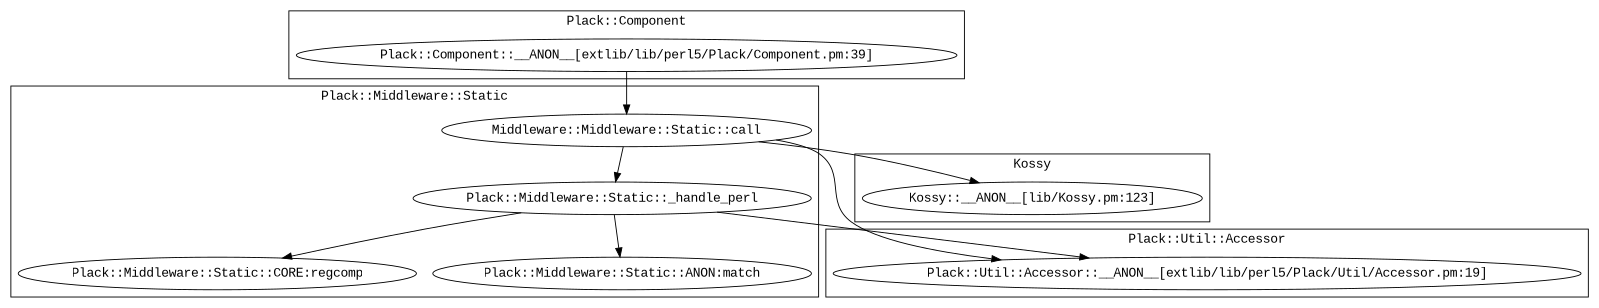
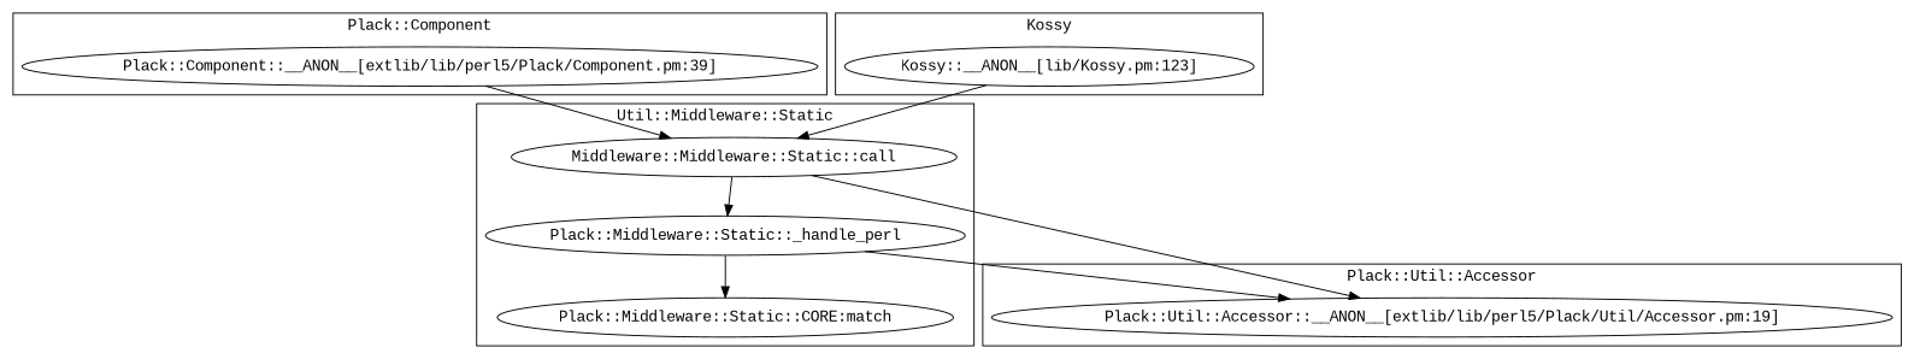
  digraph {
    fontname="Liberation Mono"
    node [fontname="Liberation Mono"]
    edge [fontname="Liberation Mono"]
    "Plack::Util::Accessor::__ANON__[extlib/lib/perl5/Plack/Util/Accessor.pm:19]"
    n2 [label="Plack::Middleware::Static::_handle_perl"]
-   "Plack::Middleware::Static::CORE:regcomp"
    n4 [label="Middleware::Middleware::Static::call"]
-   "Plack::Middleware::Static::CORE:match" [label="Plack::Middleware::Static::ANON:match"]
+   "Plack::Middleware::Static::CORE:match"
    "Plack::Component::__ANON__[extlib/lib/perl5/Plack/Component.pm:39]"
    "Kossy::__ANON__[lib/Kossy.pm:123]"
    subgraph cluster_1 {
      label="Plack::Util::Accessor"
      "Plack::Util::Accessor::__ANON__[extlib/lib/perl5/Plack/Util/Accessor.pm:19]"
    }
    subgraph cluster_2 {
-     label="Plack::Middleware::Static"
+     label="Util::Middleware::Static"
      n2
-     "Plack::Middleware::Static::CORE:regcomp"
      n4
      "Plack::Middleware::Static::CORE:match"
    }
    subgraph cluster_3 {
      label="Plack::Component"
      "Plack::Component::__ANON__[extlib/lib/perl5/Plack/Component.pm:39]"
    }
    subgraph cluster_4 {
      label=Kossy
      "Kossy::__ANON__[lib/Kossy.pm:123]"
    }
    n2 -> "Plack::Util::Accessor::__ANON__[extlib/lib/perl5/Plack/Util/Accessor.pm:19]"
-   n2 -> "Plack::Middleware::Static::CORE:regcomp"
    n2 -> "Plack::Middleware::Static::CORE:match"
    n4 -> "Plack::Util::Accessor::__ANON__[extlib/lib/perl5/Plack/Util/Accessor.pm:19]"
    n4 -> n2
-   n4 -> "Kossy::__ANON__[lib/Kossy.pm:123]"
+   "Kossy::__ANON__[lib/Kossy.pm:123]" -> n4
    "Plack::Component::__ANON__[extlib/lib/perl5/Plack/Component.pm:39]" -> n4
  }
